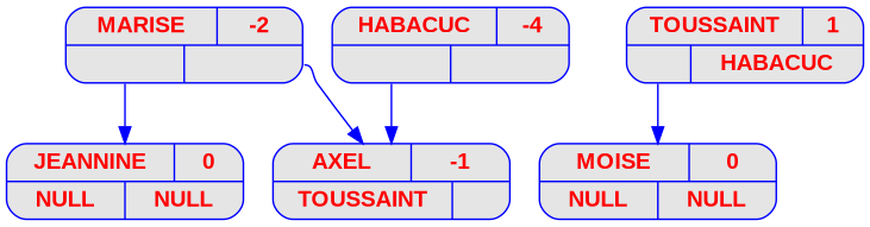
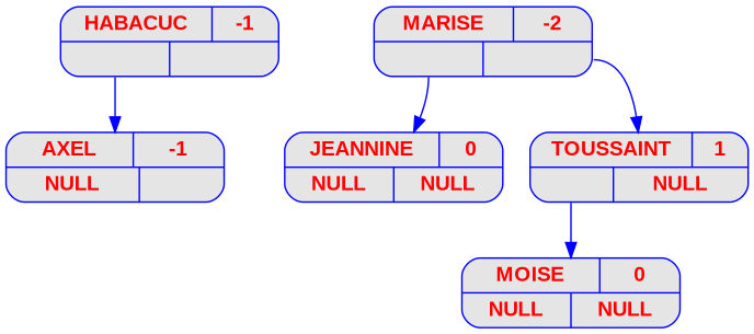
  digraph {
    node [color=blue fillcolor=grey90 fontcolor=red fontname="Arial bold" fontsize=14 shape=record style="rounded, filled"]
    edge [color=blue tailport=g]
-   n1 [label="{{<c> HABACUC\n | <b> -4}| { <g> | <d>}}" width=2]
-   n2 [label="{{<c> AXEL\n | <b> -1}| { <g> TOUSSAINT | <d> }}" width=2]
+   n1 [label="{{<c> HABACUC\n | <b> -1}| { <g> | <d>}}" width=2]
+   n2 [label="{{<c> AXEL\n | <b> -1}| { <g> NULL | <d> }}" width=2]
    n3 [label="{{<c> MARISE\n | <b> -2}| { <g> | <d>}}" width=2]
    n4 [label="{{<c> JEANNINE\n | <b> 0}| { <g> NULL | <d> NULL}}" width=2]
-   n5 [label="{{<c> TOUSSAINT\n | <b> 1}| { <g> | <d> HABACUC}}" width=2]
+   n5 [label="{{<c> TOUSSAINT\n | <b> 1}| { <g> | <d> NULL}}" width=2]
    n6 [label="{{<c> MOISE\n | <b> 0}| { <g> NULL | <d> NULL}}" width=2]
    n1 -> n2
    n3 -> n4
-   n3 -> n2 [tailport=d]
+   n3 -> n5 [tailport=d]
    n5 -> n6
  }
